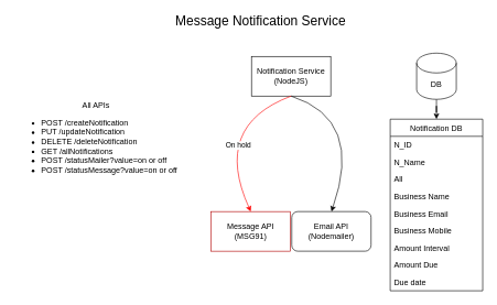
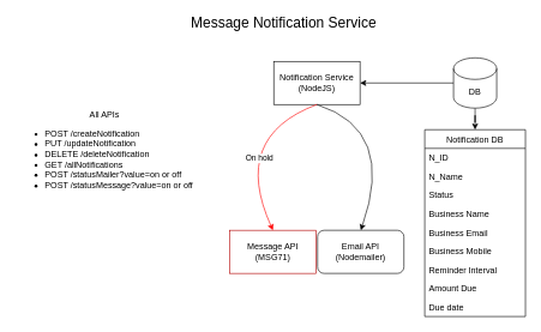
  <mxCell id="0" />
  <mxCell id="1" parent="0" />
  <mxCell id="2" value="Notification DB" style="swimlane;fontStyle=0;childLayout=stackLayout;horizontal=1;startSize=26;horizontalStack=0;resizeParent=1;resizeParentMax=0;resizeLast=0;collapsible=1;marginBottom=0;gradientColor=none;" vertex="1" parent="1"><mxGeometry x="590" y="180" width="140" height="260" as="geometry"><mxRectangle x="460" y="300" width="110" height="26" as="alternateBounds" /></mxGeometry></mxCell>
  <mxCell id="3" value="N_ID" style="text;strokeColor=none;fillColor=none;align=left;verticalAlign=top;spacingLeft=4;spacingRight=4;overflow=hidden;rotatable=0;points=[[0,0.5],[1,0.5]];portConstraint=eastwest;" vertex="1" parent="2"><mxGeometry y="26" width="140" height="26" as="geometry" /></mxCell>
  <mxCell id="4" value="N_Name&#10;" style="text;strokeColor=none;fillColor=none;align=left;verticalAlign=top;spacingLeft=4;spacingRight=4;overflow=hidden;rotatable=0;points=[[0,0.5],[1,0.5]];portConstraint=eastwest;rounded=0;" vertex="1" parent="2"><mxGeometry y="52" width="140" height="26" as="geometry" /></mxCell>
- <mxCell id="5" value="All" style="text;strokeColor=none;fillColor=none;align=left;verticalAlign=top;spacingLeft=4;spacingRight=4;overflow=hidden;rotatable=0;points=[[0,0.5],[1,0.5]];portConstraint=eastwest;rounded=0;" vertex="1" parent="2"><mxGeometry y="78" width="140" height="26" as="geometry" /></mxCell>
+ <mxCell id="5" value="Status" style="text;strokeColor=none;fillColor=none;align=left;verticalAlign=top;spacingLeft=4;spacingRight=4;overflow=hidden;rotatable=0;points=[[0,0.5],[1,0.5]];portConstraint=eastwest;rounded=0;" vertex="1" parent="2"><mxGeometry y="78" width="140" height="26" as="geometry" /></mxCell>
  <mxCell id="6" value="Business Name" style="text;strokeColor=none;fillColor=none;align=left;verticalAlign=top;spacingLeft=4;spacingRight=4;overflow=hidden;rotatable=0;points=[[0,0.5],[1,0.5]];portConstraint=eastwest;" vertex="1" parent="2"><mxGeometry y="104" width="140" height="26" as="geometry" /></mxCell>
  <mxCell id="7" value="Business Email" style="text;strokeColor=none;fillColor=none;align=left;verticalAlign=top;spacingLeft=4;spacingRight=4;overflow=hidden;rotatable=0;points=[[0,0.5],[1,0.5]];portConstraint=eastwest;" vertex="1" parent="2"><mxGeometry y="130" width="140" height="26" as="geometry" /></mxCell>
  <mxCell id="8" value="Business Mobile" style="text;strokeColor=none;fillColor=none;align=left;verticalAlign=top;spacingLeft=4;spacingRight=4;overflow=hidden;rotatable=0;points=[[0,0.5],[1,0.5]];portConstraint=eastwest;" vertex="1" parent="2"><mxGeometry y="156" width="140" height="26" as="geometry" /></mxCell>
- <mxCell id="9" value="Amount Interval" style="text;strokeColor=none;fillColor=none;align=left;verticalAlign=top;spacingLeft=4;spacingRight=4;overflow=hidden;rotatable=0;points=[[0,0.5],[1,0.5]];portConstraint=eastwest;" vertex="1" parent="2"><mxGeometry y="182" width="140" height="26" as="geometry" /></mxCell>
+ <mxCell id="9" value="Reminder Interval" style="text;strokeColor=none;fillColor=none;align=left;verticalAlign=top;spacingLeft=4;spacingRight=4;overflow=hidden;rotatable=0;points=[[0,0.5],[1,0.5]];portConstraint=eastwest;" vertex="1" parent="2"><mxGeometry y="182" width="140" height="26" as="geometry" /></mxCell>
  <mxCell id="10" value="Amount Due" style="text;strokeColor=none;fillColor=none;align=left;verticalAlign=top;spacingLeft=4;spacingRight=4;overflow=hidden;rotatable=0;points=[[0,0.5],[1,0.5]];portConstraint=eastwest;" vertex="1" parent="2"><mxGeometry y="208" width="140" height="26" as="geometry" /></mxCell>
  <mxCell id="11" value="Due date" style="text;strokeColor=none;fillColor=none;align=left;verticalAlign=top;spacingLeft=4;spacingRight=4;overflow=hidden;rotatable=0;points=[[0,0.5],[1,0.5]];portConstraint=eastwest;" vertex="1" parent="2"><mxGeometry y="234" width="140" height="26" as="geometry" /></mxCell>
  <mxCell id="12" style="edgeStyle=orthogonalEdgeStyle;rounded=0;orthogonalLoop=1;jettySize=auto;html=1;entryX=0.5;entryY=0;entryDx=0;entryDy=0;" edge="1" parent="1" source="14" target="2"><mxGeometry relative="1" as="geometry" /></mxCell>
+ <mxCell id="13" style="edgeStyle=orthogonalEdgeStyle;rounded=0;orthogonalLoop=1;jettySize=auto;html=1;entryX=1;entryY=0.5;entryDx=0;entryDy=0;" edge="1" parent="1" source="14" target="15"><mxGeometry relative="1" as="geometry" /></mxCell>
  <mxCell id="14" value="DB" style="shape=cylinder3;whiteSpace=wrap;html=1;boundedLbl=1;backgroundOutline=1;size=15;rounded=0;gradientColor=none;" vertex="1" parent="1"><mxGeometry x="630" y="80" width="60" height="70" as="geometry" /></mxCell>
  <mxCell id="15" value="Notification Service&lt;br&gt;(NodeJS)" style="rounded=0;whiteSpace=wrap;html=1;gradientColor=none;" vertex="1" parent="1"><mxGeometry x="380" y="85" width="120" height="60" as="geometry" /></mxCell>
- <mxCell id="16" value="&lt;font color=&quot;#000000&quot;&gt;Message API&lt;br&gt;(MSG91)&lt;/font&gt;" style="rounded=0;whiteSpace=wrap;html=1;strokeColor=#B20000;fontColor=#ffffff;fillColor=none;" vertex="1" parent="1"><mxGeometry x="319" y="320" width="120" height="60" as="geometry" /></mxCell>
+ <mxCell id="16" value="&lt;font color=&quot;#000000&quot;&gt;Message API&lt;br&gt;(MSG71)&lt;/font&gt;" style="rounded=0;whiteSpace=wrap;html=1;strokeColor=#B20000;fontColor=#ffffff;fillColor=none;" vertex="1" parent="1"><mxGeometry x="319" y="320" width="120" height="60" as="geometry" /></mxCell>
  <mxCell id="17" value="Email API&lt;br&gt;(Nodemailer)" style="whiteSpace=wrap;html=1;gradientColor=none;rounded=1;" vertex="1" parent="1"><mxGeometry x="441" y="320" width="120" height="60" as="geometry" /></mxCell>
  <mxCell id="18" value="" style="curved=1;endArrow=classic;html=1;exitX=0.5;exitY=1;exitDx=0;exitDy=0;entryX=0.5;entryY=0;entryDx=0;entryDy=0;fillColor=#e51400;strokeColor=#FF0000;" edge="1" parent="1" source="15" target="16"><mxGeometry width="50" height="50" relative="1" as="geometry"><mxPoint x="380" y="240" as="sourcePoint" /><mxPoint x="430" y="190" as="targetPoint" /><Array as="points"><mxPoint x="320" y="190" /></Array></mxGeometry></mxCell>
  <mxCell id="19" value="On hold" style="edgeLabel;html=1;align=center;verticalAlign=middle;resizable=0;points=[];" vertex="1" connectable="0" parent="18"><mxGeometry x="-0.077" y="14" relative="1" as="geometry"><mxPoint x="32" y="18" as="offset" /></mxGeometry></mxCell>
  <mxCell id="20" value="" style="curved=1;endArrow=classic;html=1;entryX=0.5;entryY=0;entryDx=0;entryDy=0;exitX=0.5;exitY=1;exitDx=0;exitDy=0;" edge="1" parent="1" source="15" target="17"><mxGeometry width="50" height="50" relative="1" as="geometry"><mxPoint x="410" y="150" as="sourcePoint" /><mxPoint x="310" y="280" as="targetPoint" /><Array as="points"><mxPoint x="550" y="180" /></Array></mxGeometry></mxCell>
  <mxCell id="21" value="&lt;div style=&quot;text-align: center&quot;&gt;All APIs&lt;/div&gt;&lt;ul&gt;&lt;li&gt;POST /createNotification&lt;/li&gt;&lt;li&gt;PUT /updateNotification&lt;/li&gt;&lt;li&gt;DELETE /deleteNotification&lt;/li&gt;&lt;li&gt;GET /allNotifications&lt;/li&gt;&lt;li&gt;POST /statusMailer?value=on or off&lt;/li&gt;&lt;li&gt;POST /statusMessage?value=on or off&lt;/li&gt;&lt;/ul&gt;" style="text;strokeColor=none;fillColor=none;html=1;whiteSpace=wrap;verticalAlign=middle;overflow=hidden;rounded=0;spacing=2;" vertex="1" parent="1"><mxGeometry x="20" y="150" width="260" height="120" as="geometry" /></mxCell>
  <mxCell id="22" value="&lt;font style=&quot;font-size: 20px&quot;&gt;Message Notification Service&lt;/font&gt;" style="text;html=1;strokeColor=none;fillColor=none;align=center;verticalAlign=middle;whiteSpace=wrap;rounded=0;" vertex="1" parent="1"><mxGeometry x="256" y="20" width="276" height="20" as="geometry" /></mxCell>
